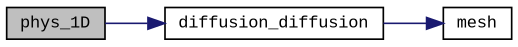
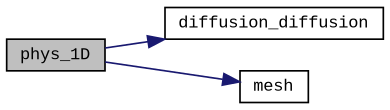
  digraph {
    fontname="Liberation Mono"
    rankdir=LR
    node [color=black fillcolor=white fontname="Liberation Mono" fontsize=10 shape=record style=filled]
    edge [color=midnightblue fontname="Liberation Mono" fontsize=10 labelfontname=Helvetica labelfontsize=10 style=solid]
    n1 [fillcolor=grey75 fontcolor=black height=0.2 label=phys_1D width=0.4]
    n2 [height=0.2 label=diffusion_diffusion width=0.4]
    n3 [height=0.2 label=mesh width=0.4]
    n1 -> n2
-   n2 -> n3
+   n1 -> n3
  }
